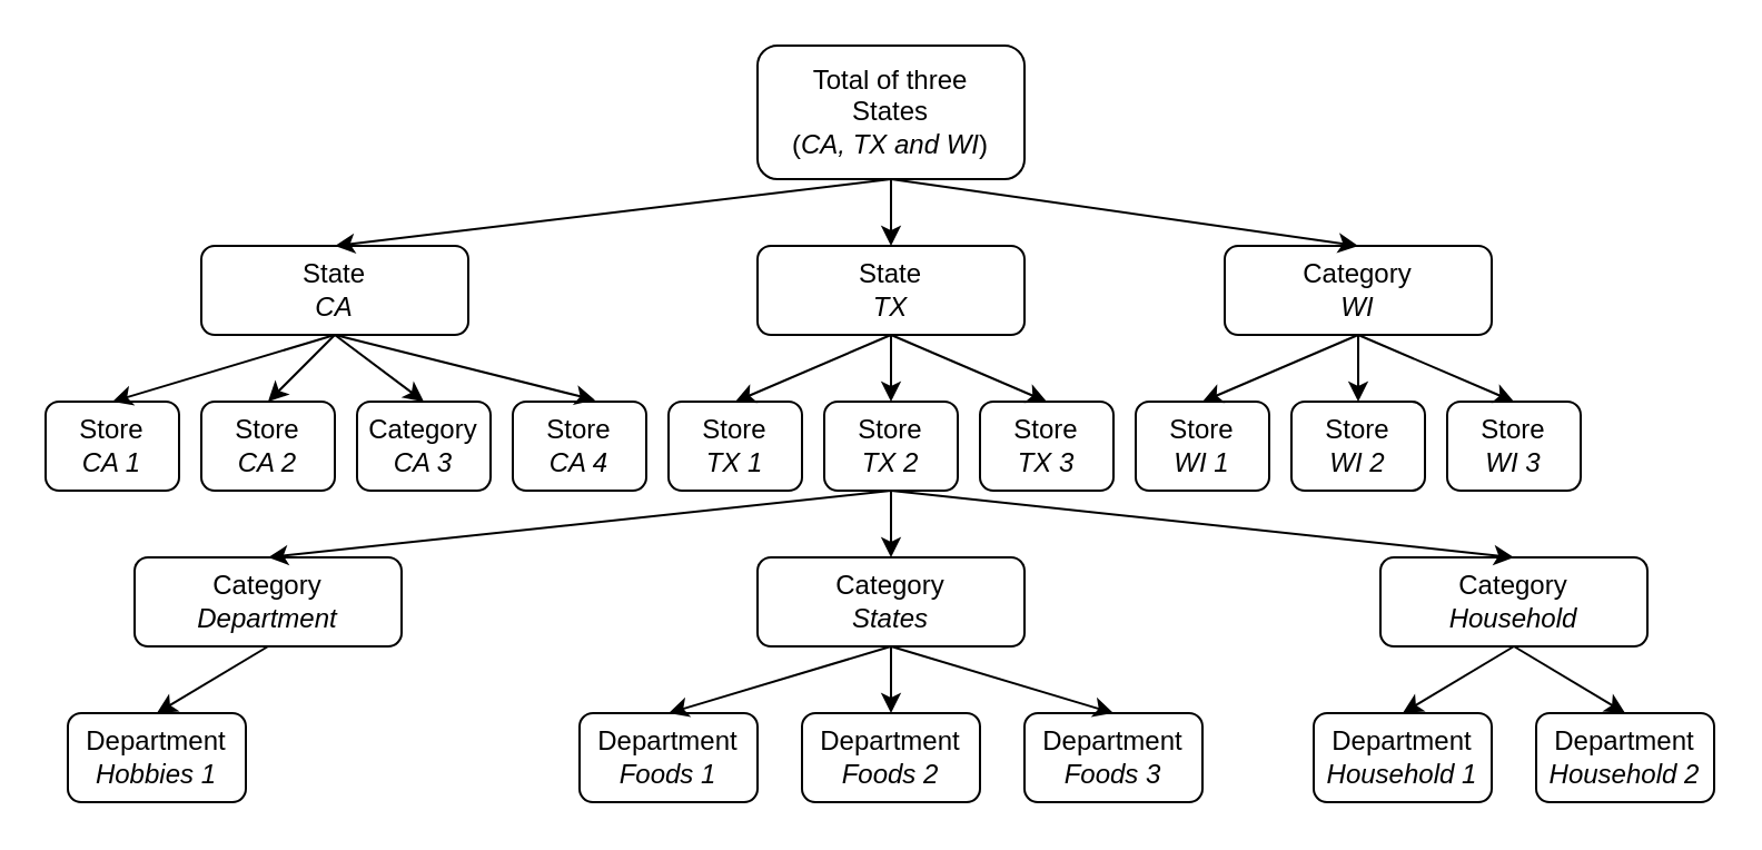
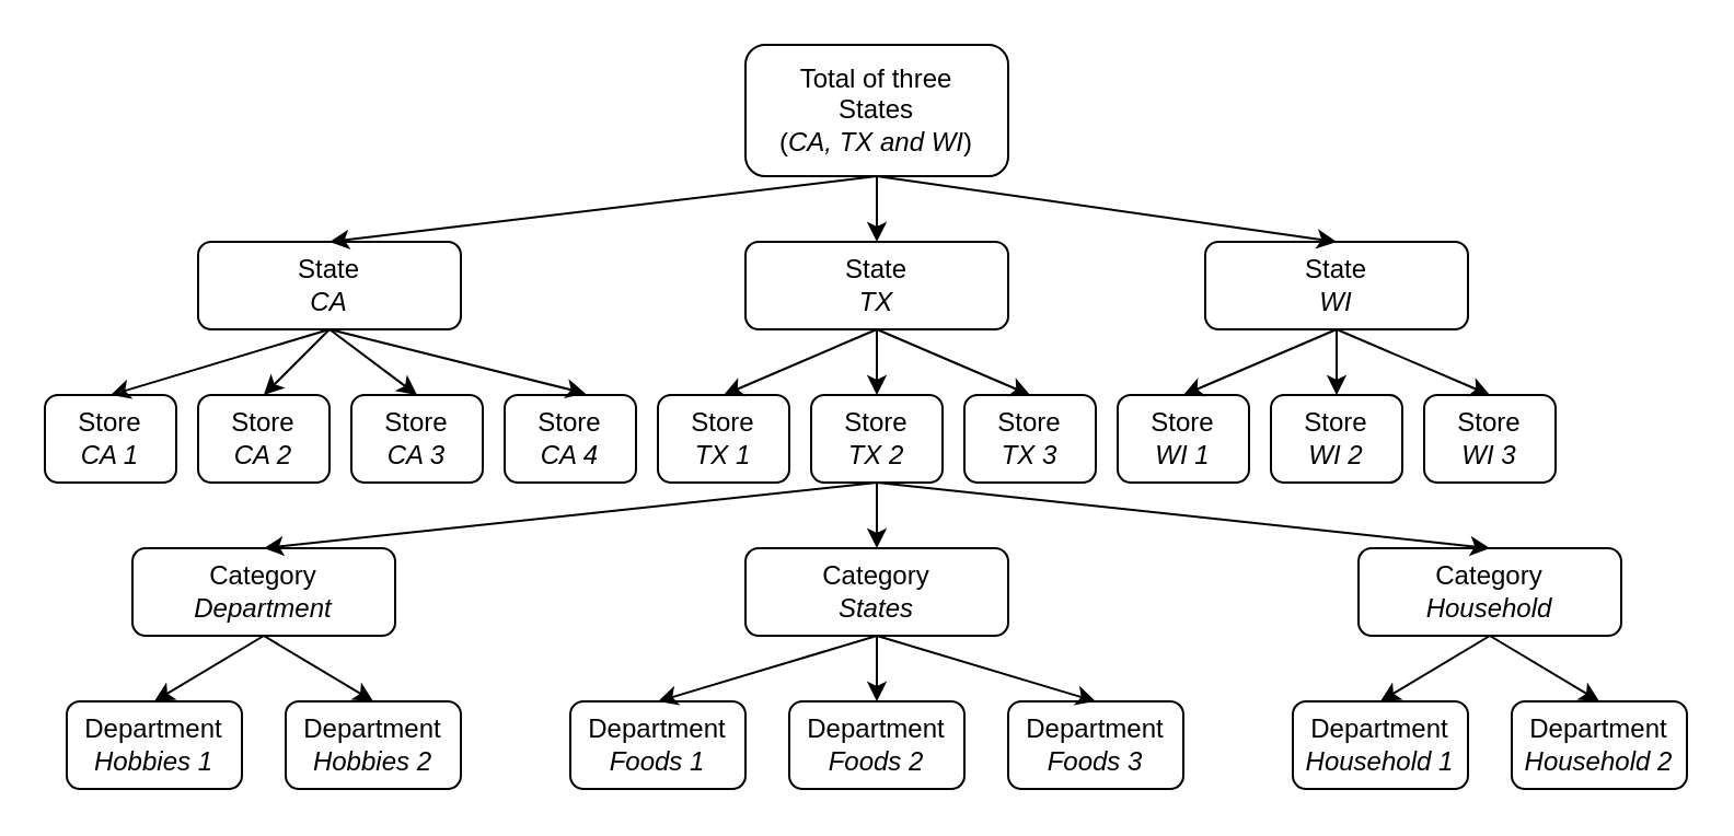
  <mxCell id="0" />
  <mxCell id="1" parent="0" />
  <mxCell id="2" value="&lt;div&gt;Total of three&lt;/div&gt;&lt;div&gt;States&lt;/div&gt;&lt;div&gt;(&lt;i&gt;CA, TX and WI&lt;/i&gt;)&lt;br&gt;&lt;/div&gt;" style="rounded=1;whiteSpace=wrap;html=1;" parent="1" vertex="1"><mxGeometry x="340" y="20" width="120" height="60" as="geometry" /></mxCell>
  <mxCell id="3" value="&lt;div&gt;State&lt;/div&gt;&lt;div&gt;&lt;i&gt;CA&lt;/i&gt;&lt;br&gt;&lt;/div&gt;" style="rounded=1;whiteSpace=wrap;html=1;" parent="1" vertex="1"><mxGeometry x="90" y="110" width="120" height="40" as="geometry" /></mxCell>
  <mxCell id="4" value="&lt;div&gt;State&lt;/div&gt;&lt;div&gt;&lt;i&gt;TX&lt;/i&gt;&lt;br&gt;&lt;/div&gt;" style="rounded=1;whiteSpace=wrap;html=1;" parent="1" vertex="1"><mxGeometry x="340" y="110" width="120" height="40" as="geometry" /></mxCell>
- <mxCell id="5" value="&lt;div&gt;Category&lt;/div&gt;&lt;div&gt;&lt;i&gt;WI&lt;/i&gt;&lt;br&gt;&lt;/div&gt;" style="rounded=1;whiteSpace=wrap;html=1;" parent="1" vertex="1"><mxGeometry x="550" y="110" width="120" height="40" as="geometry" /></mxCell>
+ <mxCell id="5" value="&lt;div&gt;State&lt;/div&gt;&lt;div&gt;&lt;i&gt;WI&lt;/i&gt;&lt;br&gt;&lt;/div&gt;" style="rounded=1;whiteSpace=wrap;html=1;" parent="1" vertex="1"><mxGeometry x="550" y="110" width="120" height="40" as="geometry" /></mxCell>
  <mxCell id="6" value="" style="endArrow=classic;html=1;rounded=0;exitX=0.5;exitY=1;exitDx=0;exitDy=0;entryX=0.5;entryY=0;entryDx=0;entryDy=0;" parent="1" source="2" target="3" edge="1"><mxGeometry width="50" height="50" relative="1" as="geometry"><mxPoint x="420" y="450" as="sourcePoint" /><mxPoint x="470" y="400" as="targetPoint" /></mxGeometry></mxCell>
  <mxCell id="7" value="" style="endArrow=classic;html=1;rounded=0;entryX=0.5;entryY=0;entryDx=0;entryDy=0;exitX=0.5;exitY=1;exitDx=0;exitDy=0;" parent="1" target="4" edge="1" source="2"><mxGeometry width="50" height="50" relative="1" as="geometry"><mxPoint x="400" y="90" as="sourcePoint" /><mxPoint x="250" y="160" as="targetPoint" /></mxGeometry></mxCell>
  <mxCell id="8" value="" style="endArrow=classic;html=1;rounded=0;entryX=0.5;entryY=0;entryDx=0;entryDy=0;exitX=0.5;exitY=1;exitDx=0;exitDy=0;" parent="1" target="5" edge="1" source="2"><mxGeometry width="50" height="50" relative="1" as="geometry"><mxPoint x="400" y="90" as="sourcePoint" /><mxPoint x="260" y="170" as="targetPoint" /></mxGeometry></mxCell>
  <mxCell id="9" value="&lt;div&gt;Store&lt;/div&gt;&lt;div&gt;&lt;i&gt;CA 1&lt;/i&gt;&lt;br&gt;&lt;/div&gt;" style="rounded=1;whiteSpace=wrap;html=1;" parent="1" vertex="1"><mxGeometry y="180" width="60" height="40" as="geometry" x="20" /></mxCell>
  <mxCell id="10" value="&lt;div&gt;Store&lt;/div&gt;&lt;div&gt;&lt;i&gt;CA 2&lt;/i&gt;&lt;br&gt;&lt;/div&gt;" style="rounded=1;whiteSpace=wrap;html=1;" parent="1" vertex="1"><mxGeometry x="90" y="180" width="60" height="40" as="geometry" /></mxCell>
- <mxCell id="11" value="&lt;div&gt;Category&lt;/div&gt;&lt;div&gt;&lt;i&gt;CA 3&lt;/i&gt;&lt;br&gt;&lt;/div&gt;" style="rounded=1;whiteSpace=wrap;html=1;" parent="1" vertex="1"><mxGeometry x="160" y="180" width="60" height="40" as="geometry" /></mxCell>
+ <mxCell id="11" value="&lt;div&gt;Store&lt;/div&gt;&lt;div&gt;&lt;i&gt;CA 3&lt;/i&gt;&lt;br&gt;&lt;/div&gt;" style="rounded=1;whiteSpace=wrap;html=1;" parent="1" vertex="1"><mxGeometry x="160" y="180" width="60" height="40" as="geometry" /></mxCell>
  <mxCell id="12" value="&lt;div&gt;Store&lt;/div&gt;&lt;div&gt;&lt;i&gt;CA 4&lt;/i&gt;&lt;br&gt;&lt;/div&gt;" style="rounded=1;whiteSpace=wrap;html=1;" parent="1" vertex="1"><mxGeometry x="230" y="180" width="60" height="40" as="geometry" /></mxCell>
  <mxCell id="13" value="&lt;div&gt;Store&lt;/div&gt;&lt;div&gt;&lt;i&gt;TX 1&lt;/i&gt;&lt;br&gt;&lt;/div&gt;" style="rounded=1;whiteSpace=wrap;html=1;" parent="1" vertex="1"><mxGeometry x="300" y="180" width="60" height="40" as="geometry" /></mxCell>
  <mxCell id="14" value="&lt;div&gt;Store&lt;/div&gt;&lt;div&gt;&lt;i&gt;TX 2&lt;/i&gt;&lt;br&gt;&lt;/div&gt;" style="rounded=1;whiteSpace=wrap;html=1;" parent="1" vertex="1"><mxGeometry x="370" y="180" width="60" height="40" as="geometry" /></mxCell>
  <mxCell id="15" value="&lt;div&gt;Store&lt;/div&gt;&lt;div&gt;&lt;i&gt;TX 3&lt;/i&gt;&lt;br&gt;&lt;/div&gt;" style="rounded=1;whiteSpace=wrap;html=1;" parent="1" vertex="1"><mxGeometry x="440" y="180" width="60" height="40" as="geometry" /></mxCell>
  <mxCell id="16" value="&lt;div&gt;Store&lt;/div&gt;&lt;div&gt;&lt;i&gt;WI 1&lt;/i&gt;&lt;br&gt;&lt;/div&gt;" style="rounded=1;whiteSpace=wrap;html=1;" parent="1" vertex="1"><mxGeometry x="510" y="180" width="60" height="40" as="geometry" /></mxCell>
  <mxCell id="17" value="&lt;div&gt;Store&lt;/div&gt;&lt;div&gt;&lt;i&gt;WI 2&lt;/i&gt;&lt;br&gt;&lt;/div&gt;" style="rounded=1;whiteSpace=wrap;html=1;" parent="1" vertex="1"><mxGeometry x="580" y="180" width="60" height="40" as="geometry" /></mxCell>
  <mxCell id="18" value="&lt;div&gt;Store&lt;/div&gt;&lt;div&gt;&lt;i&gt;WI 3&lt;/i&gt;&lt;br&gt;&lt;/div&gt;" style="rounded=1;whiteSpace=wrap;html=1;" parent="1" vertex="1"><mxGeometry x="650" y="180" width="60" height="40" as="geometry" /></mxCell>
  <mxCell id="19" value="" style="endArrow=classic;html=1;rounded=0;entryX=0.5;entryY=0;entryDx=0;entryDy=0;exitX=0.5;exitY=1;exitDx=0;exitDy=0;" parent="1" target="13" edge="1" source="4"><mxGeometry width="50" height="50" relative="1" as="geometry"><mxPoint x="400" y="170" as="sourcePoint" /><mxPoint x="470" y="400" as="targetPoint" /></mxGeometry></mxCell>
  <mxCell id="20" value="" style="endArrow=classic;html=1;rounded=0;entryX=0.5;entryY=0;entryDx=0;entryDy=0;exitX=0.5;exitY=1;exitDx=0;exitDy=0;" parent="1" source="4" target="15" edge="1"><mxGeometry width="50" height="50" relative="1" as="geometry"><mxPoint x="400" y="220" as="sourcePoint" /><mxPoint x="340" y="280" as="targetPoint" /></mxGeometry></mxCell>
  <mxCell id="21" value="" style="endArrow=classic;html=1;rounded=0;entryX=0.5;entryY=0;entryDx=0;entryDy=0;exitX=0.5;exitY=1;exitDx=0;exitDy=0;" parent="1" source="3" target="9" edge="1"><mxGeometry width="50" height="50" relative="1" as="geometry"><mxPoint x="150" y="210" as="sourcePoint" /><mxPoint x="80" y="280" as="targetPoint" /></mxGeometry></mxCell>
  <mxCell id="22" value="" style="endArrow=classic;html=1;rounded=0;entryX=0.5;entryY=0;entryDx=0;entryDy=0;exitX=0.5;exitY=1;exitDx=0;exitDy=0;" parent="1" source="3" target="11" edge="1"><mxGeometry width="50" height="50" relative="1" as="geometry"><mxPoint x="150" y="220" as="sourcePoint" /><mxPoint x="220" y="280" as="targetPoint" /></mxGeometry></mxCell>
  <mxCell id="23" value="" style="endArrow=classic;html=1;rounded=0;exitX=0.5;exitY=1;exitDx=0;exitDy=0;entryX=0.5;entryY=0;entryDx=0;entryDy=0;" parent="1" source="4" target="14" edge="1"><mxGeometry width="50" height="50" relative="1" as="geometry"><mxPoint x="420" y="450" as="sourcePoint" /><mxPoint x="470" y="400" as="targetPoint" /></mxGeometry></mxCell>
  <mxCell id="24" value="" style="endArrow=classic;html=1;rounded=0;entryX=0.617;entryY=-0.017;entryDx=0;entryDy=0;exitX=0.5;exitY=1;exitDx=0;exitDy=0;entryPerimeter=0;" parent="1" source="3" target="12" edge="1"><mxGeometry width="50" height="50" relative="1" as="geometry"><mxPoint x="160" y="220" as="sourcePoint" /><mxPoint x="230" y="290" as="targetPoint" /></mxGeometry></mxCell>
  <mxCell id="25" value="" style="endArrow=classic;html=1;rounded=0;entryX=0.5;entryY=0;entryDx=0;entryDy=0;exitX=0.5;exitY=1;exitDx=0;exitDy=0;" parent="1" source="3" target="10" edge="1"><mxGeometry width="50" height="50" relative="1" as="geometry"><mxPoint x="150" y="210" as="sourcePoint" /><mxPoint x="240" y="300" as="targetPoint" /></mxGeometry></mxCell>
  <mxCell id="26" value="&lt;div&gt;Category&lt;/div&gt;&lt;div&gt;&lt;i&gt;States&lt;/i&gt;&lt;br&gt;&lt;/div&gt;" style="rounded=1;whiteSpace=wrap;html=1;" parent="1" vertex="1"><mxGeometry x="340" y="250" width="120" height="40" as="geometry" /></mxCell>
  <mxCell id="27" value="&lt;div&gt;Category&lt;/div&gt;&lt;div&gt;&lt;i&gt;Department&lt;/i&gt;&lt;br&gt;&lt;/div&gt;" style="rounded=1;whiteSpace=wrap;html=1;" parent="1" vertex="1"><mxGeometry x="60" y="250" width="120" height="40" as="geometry" /></mxCell>
  <mxCell id="28" value="&lt;div&gt;Category&lt;/div&gt;&lt;div&gt;&lt;i&gt;Household&lt;/i&gt;&lt;br&gt;&lt;/div&gt;" style="rounded=1;whiteSpace=wrap;html=1;" parent="1" vertex="1"><mxGeometry x="620" y="250" width="120" height="40" as="geometry" /></mxCell>
  <mxCell id="29" value="&lt;div&gt;Department&lt;/div&gt;&lt;div&gt;&lt;i&gt;Hobbies 1&lt;/i&gt;&lt;br&gt;&lt;/div&gt;" style="rounded=1;whiteSpace=wrap;html=1;" parent="1" vertex="1"><mxGeometry x="30" y="320" width="80" height="40" as="geometry" /></mxCell>
+ <mxCell id="30" value="&lt;div&gt;Department&lt;/div&gt;&lt;div&gt;&lt;i&gt;Hobbies 2&lt;/i&gt;&lt;/div&gt;" style="rounded=1;whiteSpace=wrap;html=1;" parent="1" vertex="1"><mxGeometry x="130" y="320" width="80" height="40" as="geometry" /></mxCell>
  <mxCell id="31" value="&lt;div&gt;Department&lt;/div&gt;&lt;div&gt;&lt;i&gt;Household 1&lt;/i&gt;&lt;br&gt;&lt;/div&gt;" style="rounded=1;whiteSpace=wrap;html=1;" parent="1" vertex="1"><mxGeometry x="590" y="320" width="80" height="40" as="geometry" /></mxCell>
  <mxCell id="32" value="&lt;div&gt;Department&lt;/div&gt;&lt;div&gt;&lt;i&gt;Household 2&lt;/i&gt;&lt;br&gt;&lt;/div&gt;" style="rounded=1;whiteSpace=wrap;html=1;" parent="1" vertex="1"><mxGeometry x="690" y="320" width="80" height="40" as="geometry" /></mxCell>
  <mxCell id="33" value="&lt;div&gt;Department&lt;/div&gt;&lt;div&gt;&lt;i&gt;Foods 1&lt;/i&gt;&lt;br&gt;&lt;/div&gt;" style="rounded=1;whiteSpace=wrap;html=1;" parent="1" vertex="1"><mxGeometry x="260" y="320" width="80" height="40" as="geometry" /></mxCell>
  <mxCell id="34" value="&lt;div&gt;Department&lt;/div&gt;&lt;div&gt;&lt;i&gt;Foods 2&lt;/i&gt;&lt;/div&gt;" style="rounded=1;whiteSpace=wrap;html=1;" parent="1" vertex="1"><mxGeometry x="360" y="320" width="80" height="40" as="geometry" /></mxCell>
  <mxCell id="35" value="&lt;div&gt;Department&lt;/div&gt;&lt;div&gt;&lt;i&gt;Foods 3&lt;/i&gt;&lt;br&gt;&lt;/div&gt;" style="rounded=1;whiteSpace=wrap;html=1;" parent="1" vertex="1"><mxGeometry x="460" y="320" width="80" height="40" as="geometry" /></mxCell>
  <mxCell id="36" value="" style="endArrow=classic;html=1;rounded=0;exitX=0.5;exitY=1;exitDx=0;exitDy=0;entryX=0.5;entryY=0;entryDx=0;entryDy=0;" parent="1" source="14" target="26" edge="1"><mxGeometry width="50" height="50" relative="1" as="geometry"><mxPoint x="500" y="400" as="sourcePoint" /><mxPoint x="550" y="350" as="targetPoint" /></mxGeometry></mxCell>
  <mxCell id="37" value="" style="endArrow=classic;html=1;rounded=0;exitX=0.5;exitY=1;exitDx=0;exitDy=0;entryX=0.5;entryY=0;entryDx=0;entryDy=0;" parent="1" source="14" target="28" edge="1"><mxGeometry width="50" height="50" relative="1" as="geometry"><mxPoint x="410" y="340" as="sourcePoint" /><mxPoint x="410" y="400" as="targetPoint" /></mxGeometry></mxCell>
  <mxCell id="38" value="" style="endArrow=classic;html=1;rounded=0;exitX=0.5;exitY=1;exitDx=0;exitDy=0;entryX=0.5;entryY=0;entryDx=0;entryDy=0;" parent="1" source="14" target="27" edge="1"><mxGeometry width="50" height="50" relative="1" as="geometry"><mxPoint x="280" y="350" as="sourcePoint" /><mxPoint x="280" y="410" as="targetPoint" /></mxGeometry></mxCell>
  <mxCell id="39" value="" style="endArrow=classic;html=1;rounded=0;exitX=0.5;exitY=1;exitDx=0;exitDy=0;entryX=0.5;entryY=0;entryDx=0;entryDy=0;" parent="1" source="27" target="29" edge="1"><mxGeometry width="50" height="50" relative="1" as="geometry"><mxPoint x="410" y="250" as="sourcePoint" /><mxPoint x="130" y="310" as="targetPoint" /></mxGeometry></mxCell>
+ <mxCell id="40" value="" style="endArrow=classic;html=1;rounded=0;exitX=0.5;exitY=1;exitDx=0;exitDy=0;entryX=0.5;entryY=0;entryDx=0;entryDy=0;" parent="1" source="27" target="30" edge="1"><mxGeometry width="50" height="50" relative="1" as="geometry"><mxPoint x="130" y="370" as="sourcePoint" /><mxPoint x="80" y="430" as="targetPoint" /></mxGeometry></mxCell>
  <mxCell id="41" value="" style="endArrow=classic;html=1;rounded=0;exitX=0.5;exitY=1;exitDx=0;exitDy=0;entryX=0.5;entryY=0;entryDx=0;entryDy=0;" parent="1" source="26" target="33" edge="1"><mxGeometry width="50" height="50" relative="1" as="geometry"><mxPoint x="140" y="380" as="sourcePoint" /><mxPoint x="90" y="440" as="targetPoint" /></mxGeometry></mxCell>
  <mxCell id="42" value="" style="endArrow=classic;html=1;rounded=0;exitX=0.5;exitY=1;exitDx=0;exitDy=0;entryX=0.5;entryY=0;entryDx=0;entryDy=0;" parent="1" source="26" target="34" edge="1"><mxGeometry width="50" height="50" relative="1" as="geometry"><mxPoint x="150" y="390" as="sourcePoint" /><mxPoint x="100" y="450" as="targetPoint" /></mxGeometry></mxCell>
  <mxCell id="43" value="" style="endArrow=classic;html=1;rounded=0;entryX=0.5;entryY=0;entryDx=0;entryDy=0;" parent="1" target="35" edge="1"><mxGeometry width="50" height="50" relative="1" as="geometry"><mxPoint x="400" y="290" as="sourcePoint" /><mxPoint x="410" y="430" as="targetPoint" /></mxGeometry></mxCell>
  <mxCell id="44" value="" style="endArrow=classic;html=1;rounded=0;exitX=0.5;exitY=1;exitDx=0;exitDy=0;entryX=0.5;entryY=0;entryDx=0;entryDy=0;" parent="1" edge="1" target="31"><mxGeometry width="50" height="50" relative="1" as="geometry"><mxPoint x="680" y="290" as="sourcePoint" /><mxPoint x="630" y="350" as="targetPoint" /></mxGeometry></mxCell>
  <mxCell id="45" value="" style="endArrow=classic;html=1;rounded=0;entryX=0.5;entryY=0;entryDx=0;entryDy=0;" parent="1" edge="1" target="32"><mxGeometry width="50" height="50" relative="1" as="geometry"><mxPoint x="680" y="290" as="sourcePoint" /><mxPoint x="830" y="320" as="targetPoint" /></mxGeometry></mxCell>
  <mxCell id="46" value="" style="endArrow=classic;html=1;rounded=0;entryX=0.5;entryY=0;entryDx=0;entryDy=0;exitX=0.5;exitY=1;exitDx=0;exitDy=0;" edge="1" parent="1"><mxGeometry width="50" height="50" relative="1" as="geometry"><mxPoint x="610" y="150" as="sourcePoint" /><mxPoint x="540" y="180" as="targetPoint" /></mxGeometry></mxCell>
  <mxCell id="47" value="" style="endArrow=classic;html=1;rounded=0;entryX=0.5;entryY=0;entryDx=0;entryDy=0;exitX=0.5;exitY=1;exitDx=0;exitDy=0;" edge="1" parent="1"><mxGeometry width="50" height="50" relative="1" as="geometry"><mxPoint x="610" y="150" as="sourcePoint" /><mxPoint x="680" y="180" as="targetPoint" /></mxGeometry></mxCell>
  <mxCell id="48" value="" style="endArrow=classic;html=1;rounded=0;exitX=0.5;exitY=1;exitDx=0;exitDy=0;entryX=0.5;entryY=0;entryDx=0;entryDy=0;" edge="1" parent="1"><mxGeometry width="50" height="50" relative="1" as="geometry"><mxPoint x="610" y="150" as="sourcePoint" /><mxPoint x="610" y="180" as="targetPoint" /></mxGeometry></mxCell>
